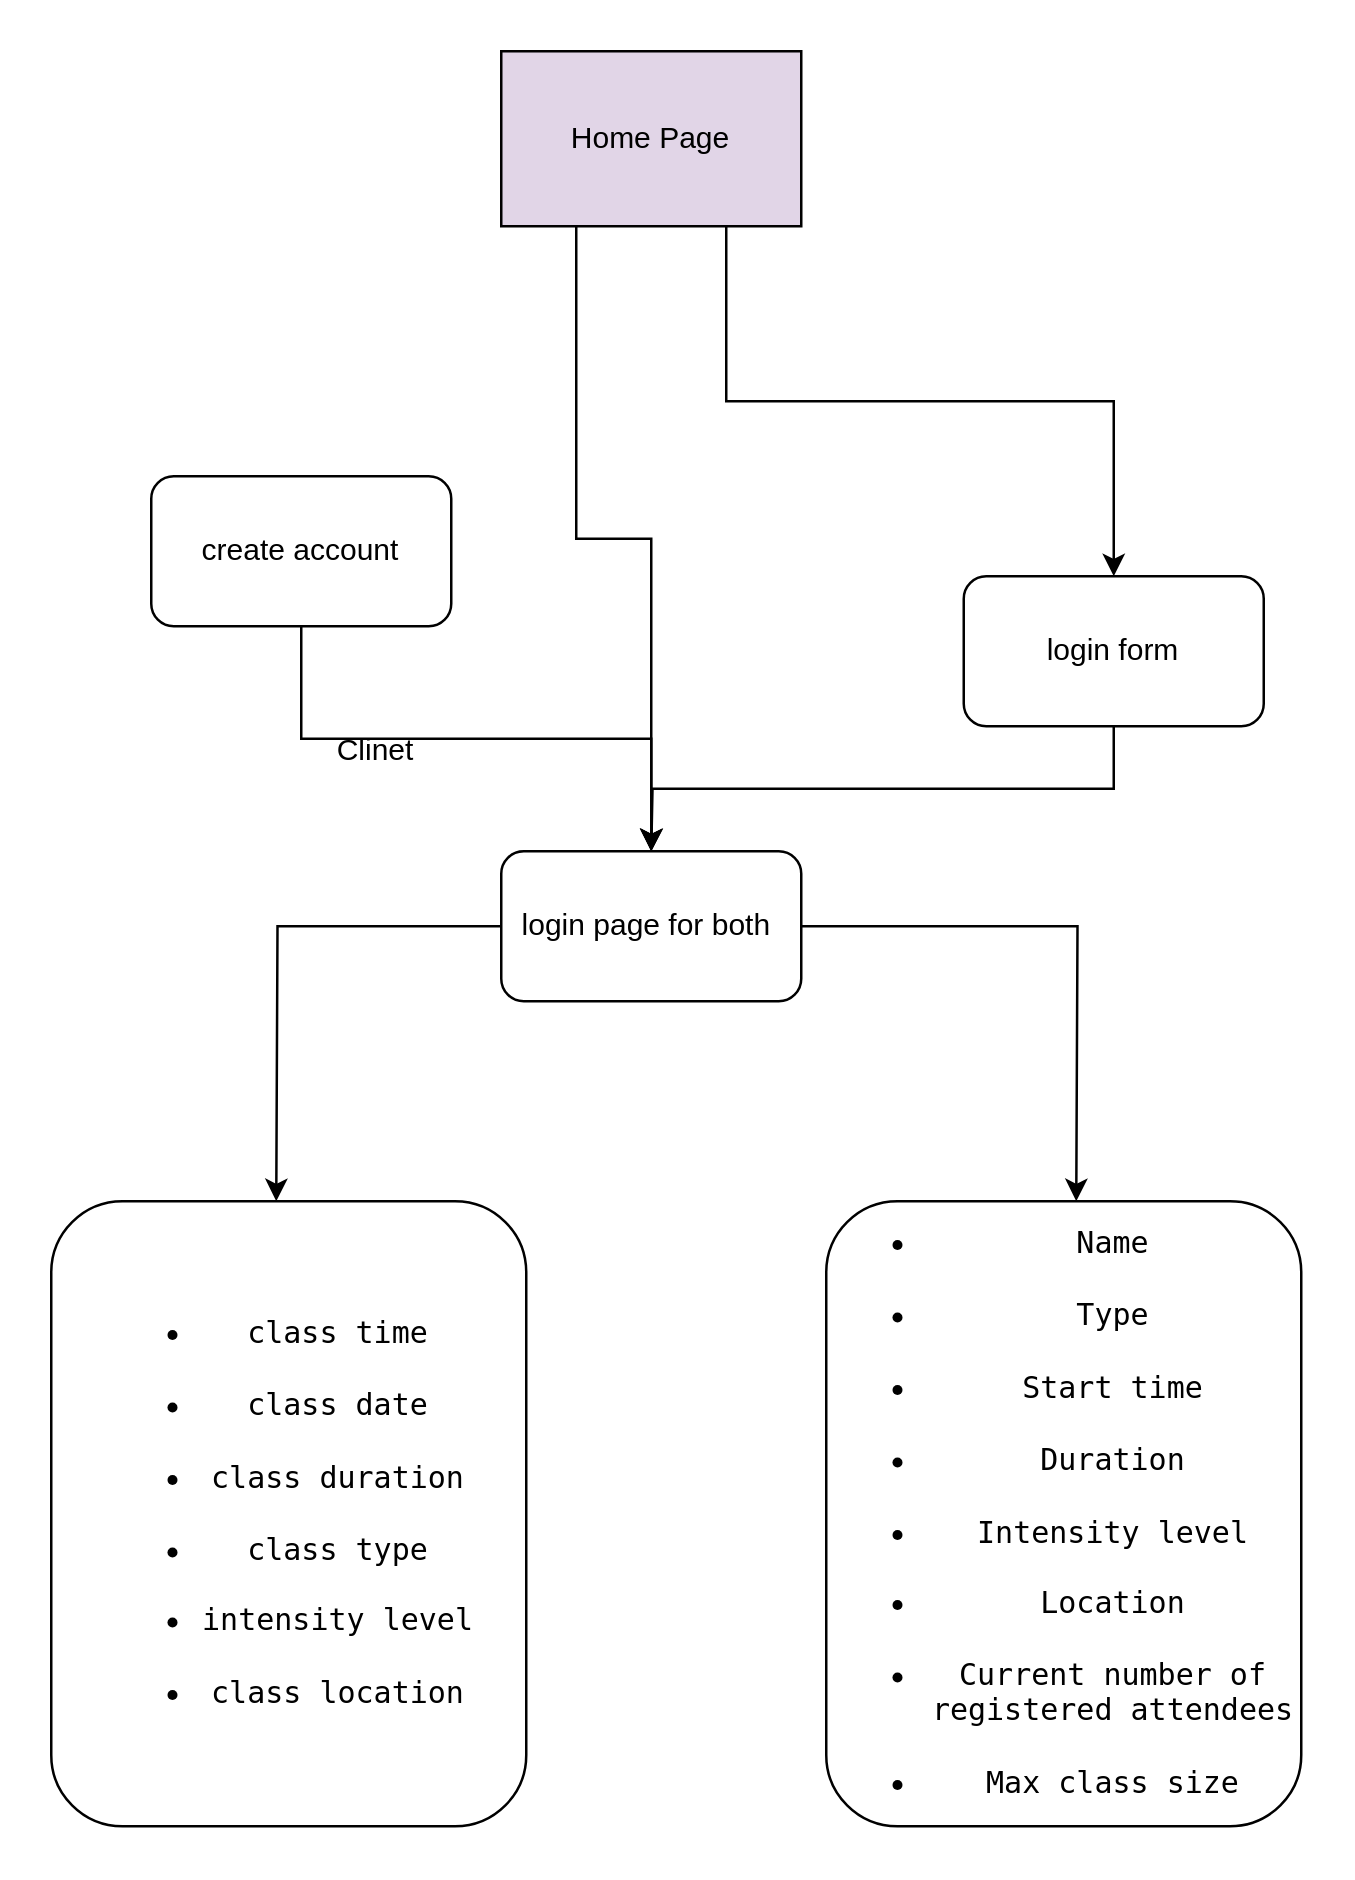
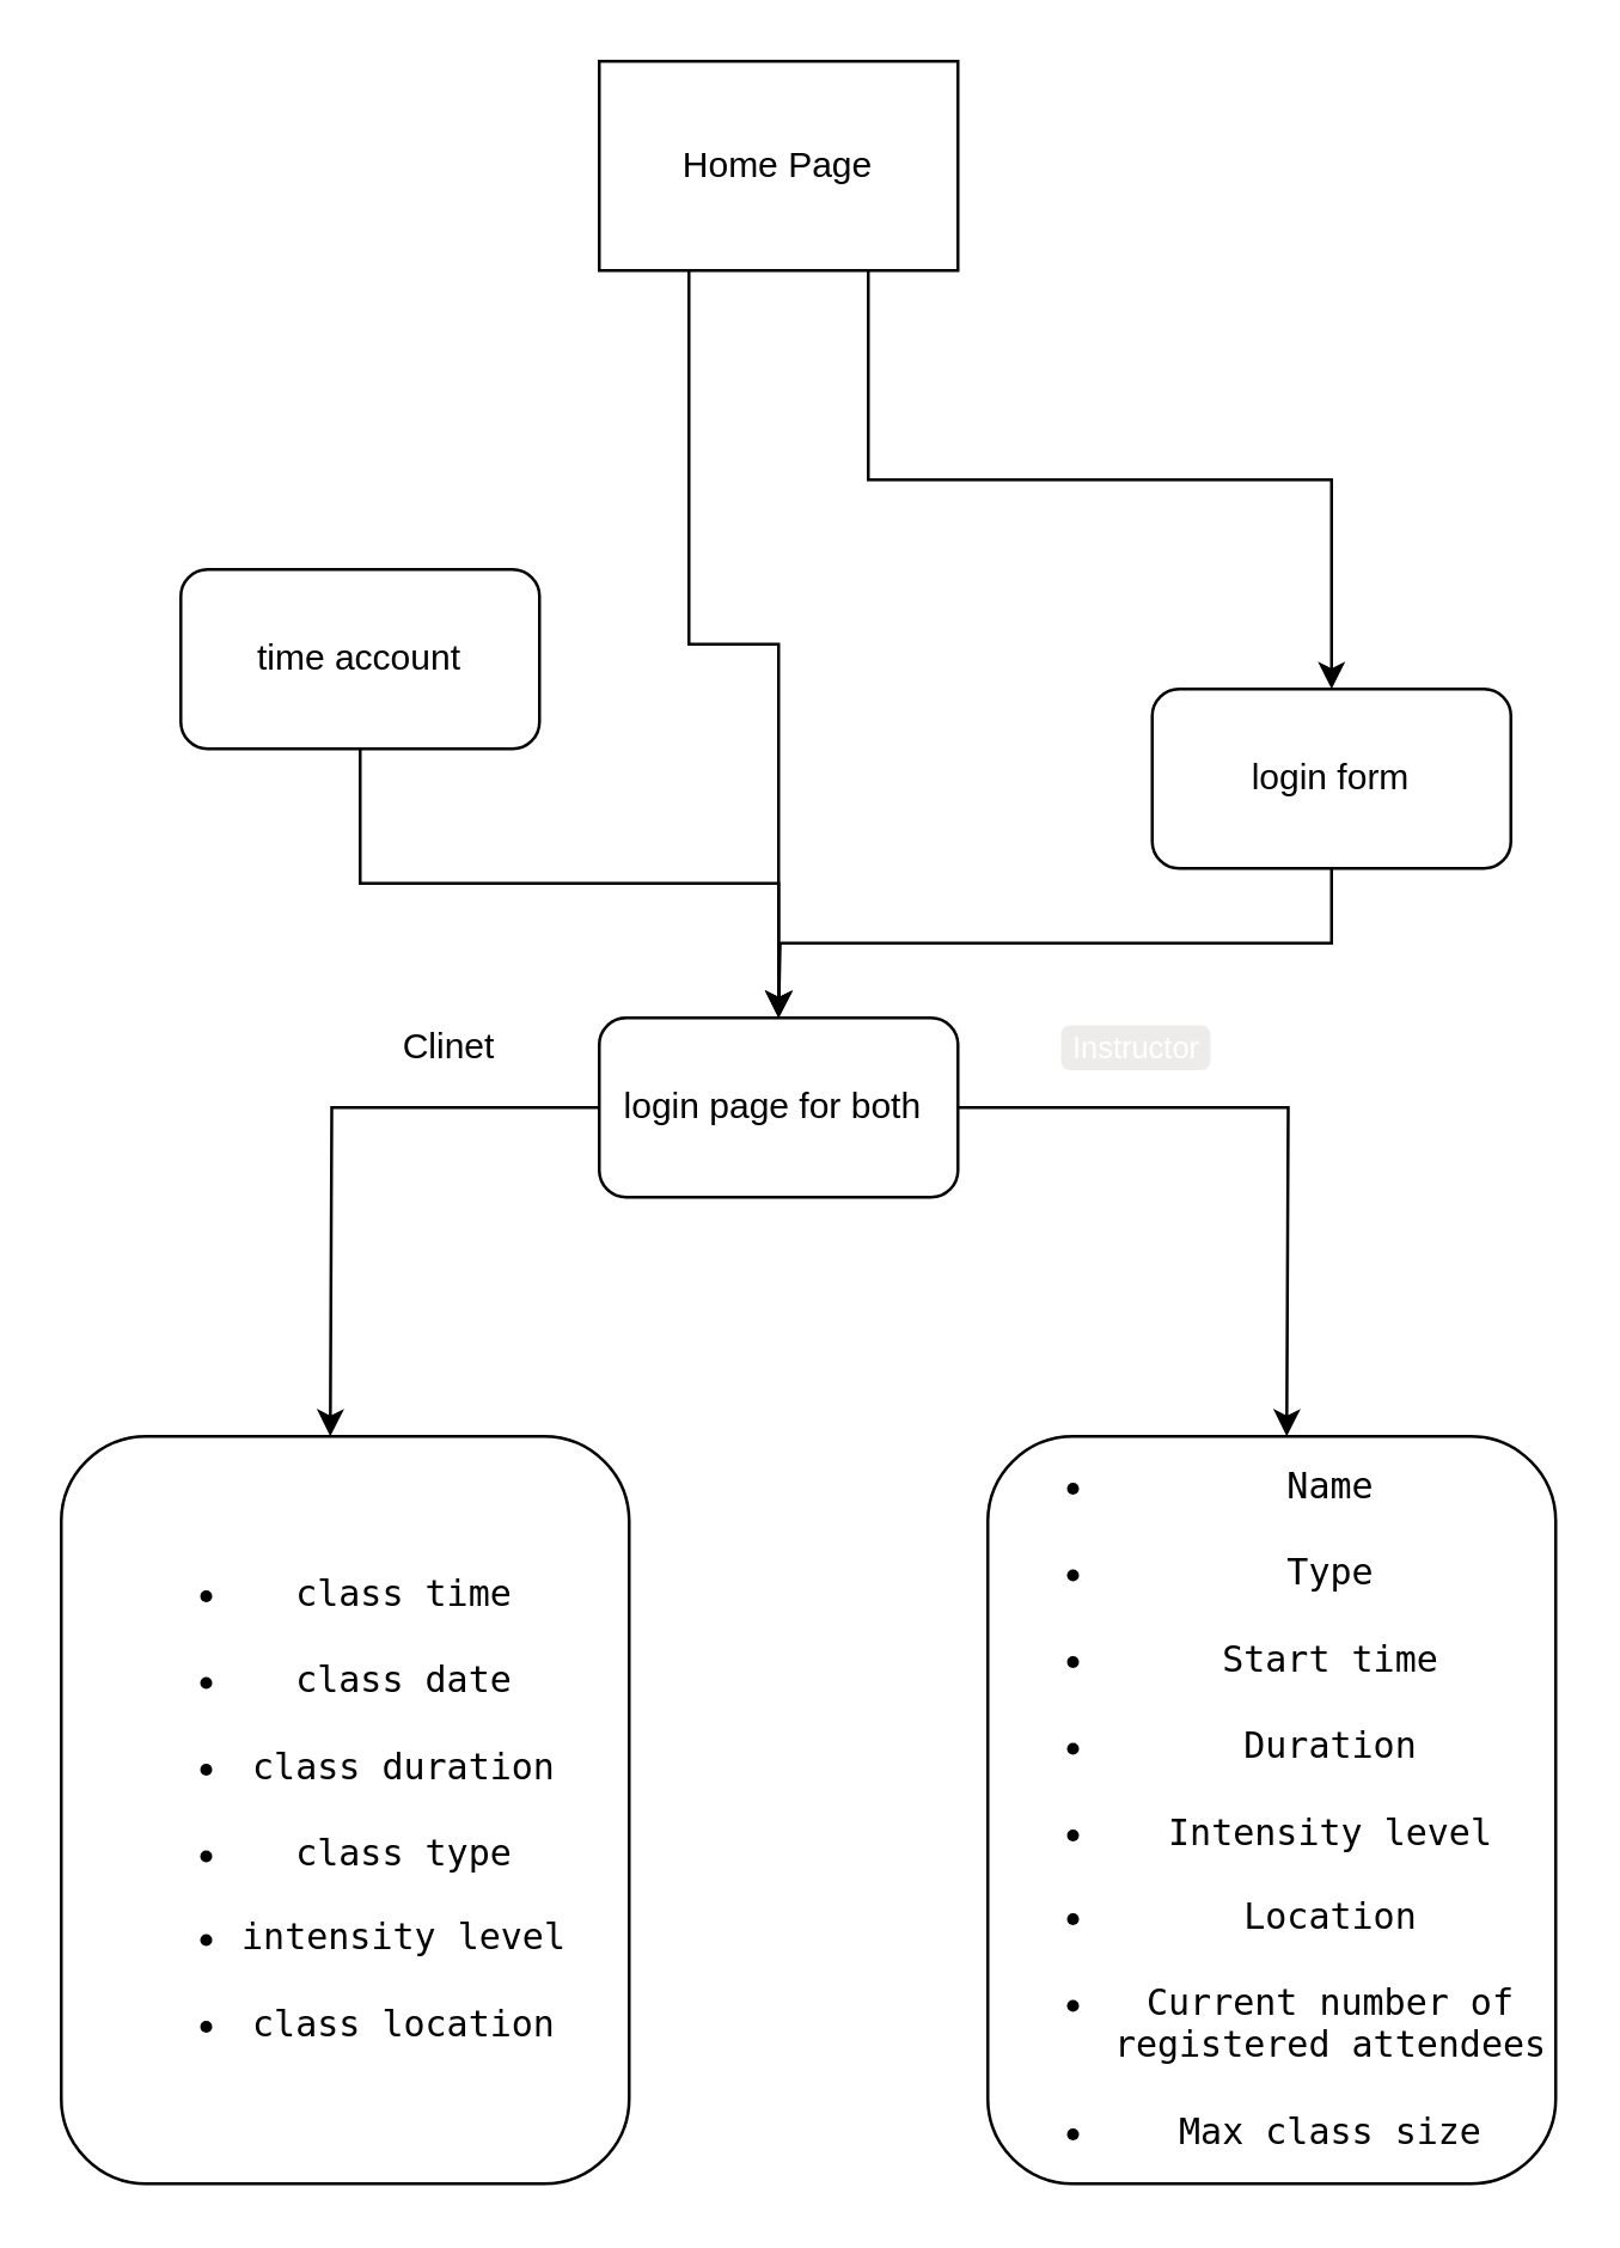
  <mxCell id="0" />
  <mxCell id="1" parent="0" />
  <mxCell id="2" style="edgeStyle=orthogonalEdgeStyle;rounded=0;orthogonalLoop=1;jettySize=auto;html=1;exitX=0.25;exitY=1;exitDx=0;exitDy=0;" edge="1" parent="1" source="4" target="11"><mxGeometry relative="1" as="geometry" /></mxCell>
  <mxCell id="3" style="edgeStyle=orthogonalEdgeStyle;rounded=0;orthogonalLoop=1;jettySize=auto;html=1;exitX=0.75;exitY=1;exitDx=0;exitDy=0;entryX=0.5;entryY=0;entryDx=0;entryDy=0;" edge="1" parent="1" source="4" target="8"><mxGeometry relative="1" as="geometry" /></mxCell>
- <mxCell id="4" value="Home Page" style="rounded=0;whiteSpace=wrap;html=1;fillColor=#e1d5e7;" vertex="1" parent="1"><mxGeometry x="200" y="20" width="120" height="70" as="geometry" /></mxCell>
+ <mxCell id="4" value="Home Page" style="rounded=0;whiteSpace=wrap;html=1;" vertex="1" parent="1"><mxGeometry x="200" y="20" width="120" height="70" as="geometry" /></mxCell>
  <mxCell id="5" style="edgeStyle=orthogonalEdgeStyle;rounded=0;orthogonalLoop=1;jettySize=auto;html=1;exitX=0.5;exitY=1;exitDx=0;exitDy=0;entryX=0.5;entryY=0;entryDx=0;entryDy=0;" edge="1" parent="1" source="6" target="11"><mxGeometry relative="1" as="geometry" /></mxCell>
- <mxCell id="6" value="create account" style="rounded=1;whiteSpace=wrap;html=1;" vertex="1" parent="1"><mxGeometry x="60" y="190" width="120" height="60" as="geometry" /></mxCell>
+ <mxCell id="6" value="time account" style="rounded=1;whiteSpace=wrap;html=1;" vertex="1" parent="1"><mxGeometry x="60" y="190" width="120" height="60" as="geometry" /></mxCell>
  <mxCell id="7" style="edgeStyle=orthogonalEdgeStyle;rounded=0;orthogonalLoop=1;jettySize=auto;html=1;exitX=0.5;exitY=1;exitDx=0;exitDy=0;" edge="1" parent="1" source="8"><mxGeometry relative="1" as="geometry"><mxPoint x="260" y="340" as="targetPoint" /></mxGeometry></mxCell>
  <mxCell id="8" value="login form" style="rounded=1;whiteSpace=wrap;html=1;" vertex="1" parent="1"><mxGeometry x="385" y="230" width="120" height="60" as="geometry" /></mxCell>
  <mxCell id="9" style="edgeStyle=orthogonalEdgeStyle;rounded=0;orthogonalLoop=1;jettySize=auto;html=1;exitX=1;exitY=0.5;exitDx=0;exitDy=0;" edge="1" parent="1" source="11"><mxGeometry relative="1" as="geometry"><mxPoint x="430" y="480" as="targetPoint" /></mxGeometry></mxCell>
  <mxCell id="10" style="edgeStyle=orthogonalEdgeStyle;rounded=0;orthogonalLoop=1;jettySize=auto;html=1;exitX=0;exitY=0.5;exitDx=0;exitDy=0;" edge="1" parent="1" source="11"><mxGeometry relative="1" as="geometry"><mxPoint x="110" y="480" as="targetPoint" /></mxGeometry></mxCell>
  <mxCell id="11" value="login page for both&amp;nbsp;" style="rounded=1;whiteSpace=wrap;html=1;" vertex="1" parent="1"><mxGeometry x="200" y="340" width="120" height="60" as="geometry" /></mxCell>
- <mxCell id="12" value="Clinet" style="text;html=1;strokeColor=none;fillColor=none;align=center;verticalAlign=middle;whiteSpace=wrap;rounded=0;" vertex="1" parent="1"><mxGeometry x="130" y="290" width="40" height="20" as="geometry" /></mxCell>
+ <mxCell id="12" value="Clinet" style="text;html=1;strokeColor=none;fillColor=none;align=center;verticalAlign=middle;whiteSpace=wrap;rounded=0;" vertex="1" parent="1"><mxGeometry x="130" y="340" width="40" height="20" as="geometry" /></mxCell>
+ <mxCell id="13" value="&lt;span style=&quot;font-family: , &amp;#34;menlo&amp;#34; , &amp;#34;consolas&amp;#34; , &amp;#34;pt mono&amp;#34; , &amp;#34;liberation mono&amp;#34; , &amp;#34;courier&amp;#34; , monospace ; line-height: normal ; background: rgba(135 , 131 , 120 , 0.15) ; border-radius: 3px ; font-size: 85% ; padding: 0.2em 0.4em&quot; spellcheck=&quot;false&quot; class=&quot;notion-enable-hover&quot;&gt;&lt;font color=&quot;#ffffff&quot;&gt;Instructor&lt;/font&gt;&lt;/span&gt;" style="text;html=1;strokeColor=none;fillColor=none;align=center;verticalAlign=middle;whiteSpace=wrap;rounded=0;" vertex="1" parent="1"><mxGeometry x="360" y="340" width="40" height="20" as="geometry" /></mxCell>
  <mxCell id="14" value="&lt;ul&gt;&lt;br&gt;&lt;li&gt;&lt;code&gt;class time&lt;/code&gt;&lt;/li&gt;&lt;br&gt;&lt;li&gt;&lt;code&gt;class date&lt;/code&gt;&lt;/li&gt;&lt;br&gt;&lt;li&gt;&lt;code&gt;class duration&lt;/code&gt;&lt;/li&gt;&lt;br&gt;&lt;li&gt;&lt;code&gt;class type&lt;/code&gt;&lt;/li&gt;&lt;br&gt;&lt;li&gt;&lt;code&gt;intensity level&lt;/code&gt;&lt;/li&gt;&lt;br&gt;&lt;li&gt;&lt;code&gt;class location&lt;/code&gt;&lt;/li&gt;&lt;br&gt;&lt;/ul&gt;" style="rounded=1;whiteSpace=wrap;html=1;labelBackgroundColor=none;labelBorderColor=none;" vertex="1" parent="1"><mxGeometry x="20" y="480" width="190" height="250" as="geometry" /></mxCell>
  <mxCell id="15" value="&lt;ul&gt;&lt;br/&gt;&lt;li&gt;&lt;code&gt;Name&lt;/code&gt;&lt;/li&gt;&lt;br/&gt;&lt;li&gt;&lt;code&gt;Type&lt;/code&gt;&lt;/li&gt;&lt;br/&gt;&lt;li&gt;&lt;code&gt;Start time&lt;/code&gt;&lt;/li&gt;&lt;br/&gt;&lt;li&gt;&lt;code&gt;Duration&lt;/code&gt;&lt;/li&gt;&lt;br/&gt;&lt;li&gt;&lt;code&gt;Intensity level&lt;/code&gt;&lt;/li&gt;&lt;br/&gt;&lt;li&gt;&lt;code&gt;Location&lt;/code&gt;&lt;/li&gt;&lt;br/&gt;&lt;li&gt;&lt;code&gt;Current number of registered attendees&lt;/code&gt;&lt;/li&gt;&lt;br/&gt;&lt;li&gt;&lt;code&gt;Max class size&lt;/code&gt;&lt;/li&gt;&lt;br/&gt;&lt;/ul&gt;" style="rounded=1;whiteSpace=wrap;html=1;labelBackgroundColor=none;labelBorderColor=none;" vertex="1" parent="1"><mxGeometry x="330" y="480" width="190" height="250" as="geometry" /></mxCell>
